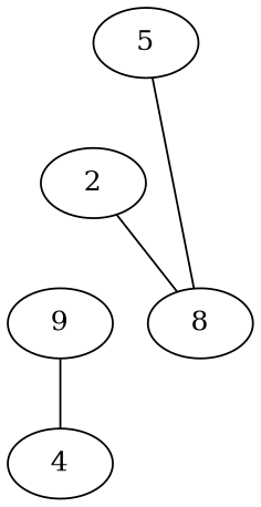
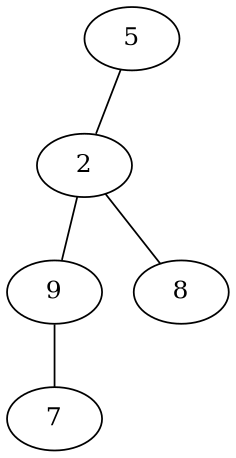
  strict graph {
    n1 [label=9]
    2
    n3 [label=8]
    5
-   4
+   4 [label=7]
    n1 -- 4
+   2 -- n1
    2 -- n3
-   5 -- n3
+   5 -- 2
  }
